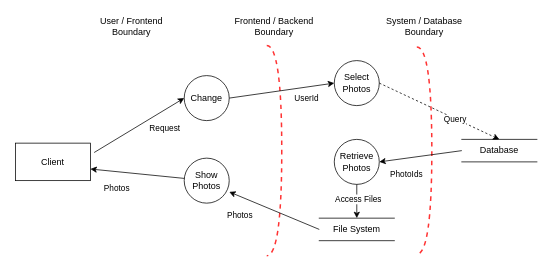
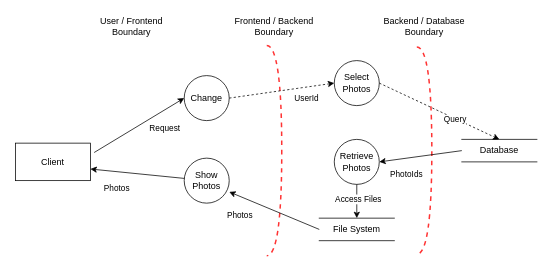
  <mxCell id="0" />
  <mxCell id="1" parent="0" />
  <mxCell id="2" value="Client" style="html=1;dashed=0;whiteSpace=wrap;" parent="1" vertex="1"><mxGeometry x="20" y="190" width="100" height="50" as="geometry" /></mxCell>
  <mxCell id="3" value="" style="shape=requiredInterface;html=1;verticalLabelPosition=bottom;dashed=1;strokeColor=#FF3333;strokeWidth=2;fillColor=none;fontColor=#FF3333;align=center;verticalAlign=top;labelPosition=center;" parent="1" vertex="1"><mxGeometry x="355" y="60" width="20" height="280" as="geometry" /></mxCell>
  <mxCell id="4" value="" style="shape=requiredInterface;html=1;verticalLabelPosition=bottom;dashed=1;strokeColor=#FF3333;strokeWidth=2;fillColor=none;fontColor=#FF3333;align=center;verticalAlign=top;labelPosition=center;" parent="1" vertex="1"><mxGeometry x="555" y="62" width="20" height="276" as="geometry" /></mxCell>
  <mxCell id="5" value="User / Frontend Boundary" style="text;html=1;align=center;verticalAlign=middle;whiteSpace=wrap;rounded=0;" parent="1" vertex="1"><mxGeometry x="120" y="20" width="110" height="30" as="geometry" /></mxCell>
  <mxCell id="6" value="Database" style="html=1;dashed=0;whiteSpace=wrap;shape=partialRectangle;right=0;left=0;" parent="1" vertex="1"><mxGeometry x="615" y="185" width="100" height="30" as="geometry" /></mxCell>
  <mxCell id="7" value="Frontend / Backend Boundary" style="text;html=1;align=center;verticalAlign=middle;whiteSpace=wrap;rounded=0;" parent="1" vertex="1"><mxGeometry x="310" y="20" width="110" height="30" as="geometry" /></mxCell>
- <mxCell id="8" value="System / Database Boundary" style="text;html=1;align=center;verticalAlign=middle;whiteSpace=wrap;rounded=0;" parent="1" vertex="1"><mxGeometry x="505" y="20" width="120" height="30" as="geometry" /></mxCell>
+ <mxCell id="8" value="Backend / Database Boundary" style="text;html=1;align=center;verticalAlign=middle;whiteSpace=wrap;rounded=0;" parent="1" vertex="1"><mxGeometry x="505" y="20" width="120" height="30" as="geometry" /></mxCell>
  <mxCell id="9" value="File System" style="html=1;dashed=0;whiteSpace=wrap;shape=partialRectangle;right=0;left=0;" parent="1" vertex="1"><mxGeometry x="425" y="290" width="100" height="30" as="geometry" /></mxCell>
  <mxCell id="10" value="Retrieve Photos" style="shape=ellipse;html=1;dashed=0;whiteSpace=wrap;perimeter=ellipsePerimeter;" parent="1" vertex="1"><mxGeometry x="445" y="185" width="60" height="60" as="geometry" /></mxCell>
  <mxCell id="11" value="Change" style="shape=ellipse;html=1;dashed=0;whiteSpace=wrap;perimeter=ellipsePerimeter;" parent="1" vertex="1"><mxGeometry x="245" y="100" width="60" height="60" as="geometry" /></mxCell>
  <mxCell id="12" value="Show Photos" style="shape=ellipse;html=1;dashed=0;whiteSpace=wrap;perimeter=ellipsePerimeter;" parent="1" vertex="1"><mxGeometry x="245" y="210" width="60" height="60" as="geometry" /></mxCell>
  <mxCell id="13" value="" style="endArrow=classic;html=1;rounded=0;exitX=1;exitY=0.25;exitDx=0;exitDy=0;entryX=0;entryY=0.5;entryDx=0;entryDy=0;" parent="1" target="11" edge="1"><mxGeometry width="50" height="50" relative="1" as="geometry"><mxPoint x="125" y="202.5" as="sourcePoint" /><mxPoint x="255" y="130" as="targetPoint" /></mxGeometry></mxCell>
  <mxCell id="14" value="Request" style="edgeLabel;html=1;align=center;verticalAlign=middle;resizable=0;points=[];" parent="13" vertex="1" connectable="0"><mxGeometry x="0.235" y="-1" relative="1" as="geometry"><mxPoint x="19" y="11" as="offset" /></mxGeometry></mxCell>
  <mxCell id="15" value="Photos" style="endArrow=classic;html=1;rounded=0;exitX=0;exitY=0.5;exitDx=0;exitDy=0;entryX=1;entryY=0.75;entryDx=0;entryDy=0;" parent="1" edge="1"><mxGeometry x="0.405" y="22" width="50" height="50" relative="1" as="geometry"><mxPoint x="245" y="237" as="sourcePoint" /><mxPoint x="120" y="224.5" as="targetPoint" /><mxPoint as="offset" /></mxGeometry></mxCell>
  <mxCell id="16" value="Select Photos" style="shape=ellipse;html=1;dashed=0;whiteSpace=wrap;perimeter=ellipsePerimeter;" parent="1" vertex="1"><mxGeometry x="445" y="80" width="60" height="60" as="geometry" /></mxCell>
- <mxCell id="17" value="" style="endArrow=classic;html=1;rounded=0;exitX=1;exitY=0.5;exitDx=0;exitDy=0;entryX=0;entryY=0.5;entryDx=0;entryDy=0;" parent="1" source="11" target="16" edge="1"><mxGeometry width="50" height="50" relative="1" as="geometry"><mxPoint x="335" y="210" as="sourcePoint" /><mxPoint x="385" y="160" as="targetPoint" /></mxGeometry></mxCell>
+ <mxCell id="17" value="" style="endArrow=classic;html=1;rounded=0;exitX=1;exitY=0.5;exitDx=0;exitDy=0;entryX=0;entryY=0.5;entryDx=0;entryDy=0;dashed=1;" parent="1" source="11" target="16" edge="1"><mxGeometry width="50" height="50" relative="1" as="geometry"><mxPoint x="335" y="210" as="sourcePoint" /><mxPoint x="385" y="160" as="targetPoint" /></mxGeometry></mxCell>
  <mxCell id="18" value="UserId" style="edgeLabel;html=1;align=center;verticalAlign=middle;resizable=0;points=[];" parent="17" vertex="1" connectable="0"><mxGeometry x="0.237" relative="1" as="geometry"><mxPoint x="16" y="13" as="offset" /></mxGeometry></mxCell>
  <mxCell id="19" value="" style="endArrow=classic;html=1;rounded=0;exitX=1;exitY=0.5;exitDx=0;exitDy=0;entryX=0.5;entryY=0;entryDx=0;entryDy=0;dashed=1;" parent="1" source="16" target="6" edge="1"><mxGeometry width="50" height="50" relative="1" as="geometry"><mxPoint x="635" y="370" as="sourcePoint" /><mxPoint x="685" y="320" as="targetPoint" /></mxGeometry></mxCell>
  <mxCell id="20" value="Query" style="edgeLabel;html=1;align=center;verticalAlign=middle;resizable=0;points=[];" parent="19" vertex="1" connectable="0"><mxGeometry x="0.255" y="-1" relative="1" as="geometry"><mxPoint as="offset" /></mxGeometry></mxCell>
  <mxCell id="21" value="" style="endArrow=classic;html=1;rounded=0;exitX=0;exitY=0.5;exitDx=0;exitDy=0;entryX=1;entryY=0.5;entryDx=0;entryDy=0;" parent="1" source="6" target="10" edge="1"><mxGeometry width="50" height="50" relative="1" as="geometry"><mxPoint x="415" y="310" as="sourcePoint" /><mxPoint x="465" y="260" as="targetPoint" /></mxGeometry></mxCell>
  <mxCell id="22" value="PhotoIds" style="edgeLabel;html=1;align=center;verticalAlign=middle;resizable=0;points=[];" parent="21" vertex="1" connectable="0"><mxGeometry x="0.433" y="-2" relative="1" as="geometry"><mxPoint x="5" y="22" as="offset" /></mxGeometry></mxCell>
  <mxCell id="23" value="" style="endArrow=classic;html=1;rounded=0;exitX=0.5;exitY=1;exitDx=0;exitDy=0;entryX=0.5;entryY=0;entryDx=0;entryDy=0;" parent="1" source="10" target="9" edge="1"><mxGeometry width="50" height="50" relative="1" as="geometry"><mxPoint x="385" y="430" as="sourcePoint" /><mxPoint x="435" y="380" as="targetPoint" /></mxGeometry></mxCell>
  <mxCell id="24" value="Access Files" style="edgeLabel;html=1;align=center;verticalAlign=middle;resizable=0;points=[];" parent="23" vertex="1" connectable="0"><mxGeometry x="-0.067" y="1" relative="1" as="geometry"><mxPoint y="-2" as="offset" /></mxGeometry></mxCell>
  <mxCell id="25" value="" style="endArrow=classic;html=1;rounded=0;exitX=0;exitY=0.5;exitDx=0;exitDy=0;entryX=1;entryY=0.75;entryDx=0;entryDy=0;entryPerimeter=0;" parent="1" source="9" target="12" edge="1"><mxGeometry width="50" height="50" relative="1" as="geometry"><mxPoint x="345" y="440" as="sourcePoint" /><mxPoint x="395" y="390" as="targetPoint" /></mxGeometry></mxCell>
  <mxCell id="26" value="Photos" style="edgeLabel;html=1;align=center;verticalAlign=middle;resizable=0;points=[];" parent="25" vertex="1" connectable="0"><mxGeometry x="0.551" relative="1" as="geometry"><mxPoint x="-13" y="19" as="offset" /></mxGeometry></mxCell>
